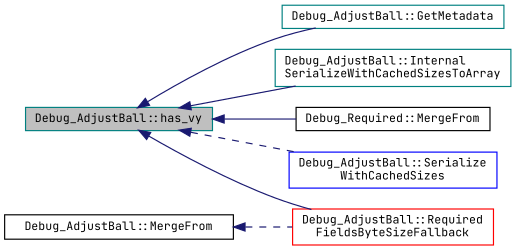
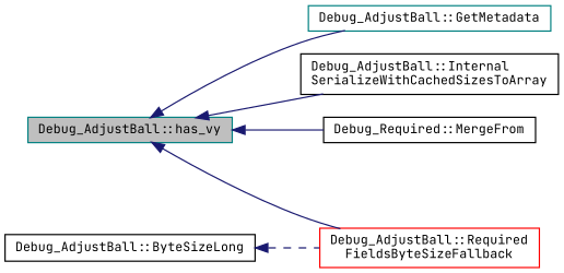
  digraph {
    fontname="JetBrains Mono"
    rankdir=LR
    node [color=black fillcolor=white fontname="JetBrains Mono" fontsize=10 shape=record style=filled]
    edge [color=midnightblue dir=back fontname="JetBrains Mono" fontsize=10 labelfontname=Helvetica labelfontsize=10 style=solid]
    n1 [color=teal fillcolor=grey75 fontcolor=black height=0.2 label="Debug_AdjustBall::has_vy" width=0.4]
    n2 [color=teal height=0.2 label="Debug_AdjustBall::GetMetadata" width=0.4]
-   n3 [color=teal height=0.2 label="Debug_AdjustBall::Internal\lSerializeWithCachedSizesToArray" width=0.4]
+   n3 [height=0.2 label="Debug_AdjustBall::Internal\lSerializeWithCachedSizesToArray" width=0.4]
    n4 [height=0.2 label="Debug_Required::MergeFrom" width=0.4]
    n5 [color=red height=0.2 label="Debug_AdjustBall::Required\lFieldsByteSizeFallback" width=0.4]
-   n6 [color=blue height=0.2 label="Debug_AdjustBall::Serialize\lWithCachedSizes" width=0.4]
-   n7 [height=0.2 label="Debug_AdjustBall::MergeFrom" width=0.4]
+   n7 [height=0.2 label="Debug_AdjustBall::ByteSizeLong" width=0.4]
    n1 -> n2
    n1 -> n3
    n1 -> n4
    n1 -> n5
-   n1 -> n6 [style=dashed]
    n7 -> n5 [style=dashed]
  }
